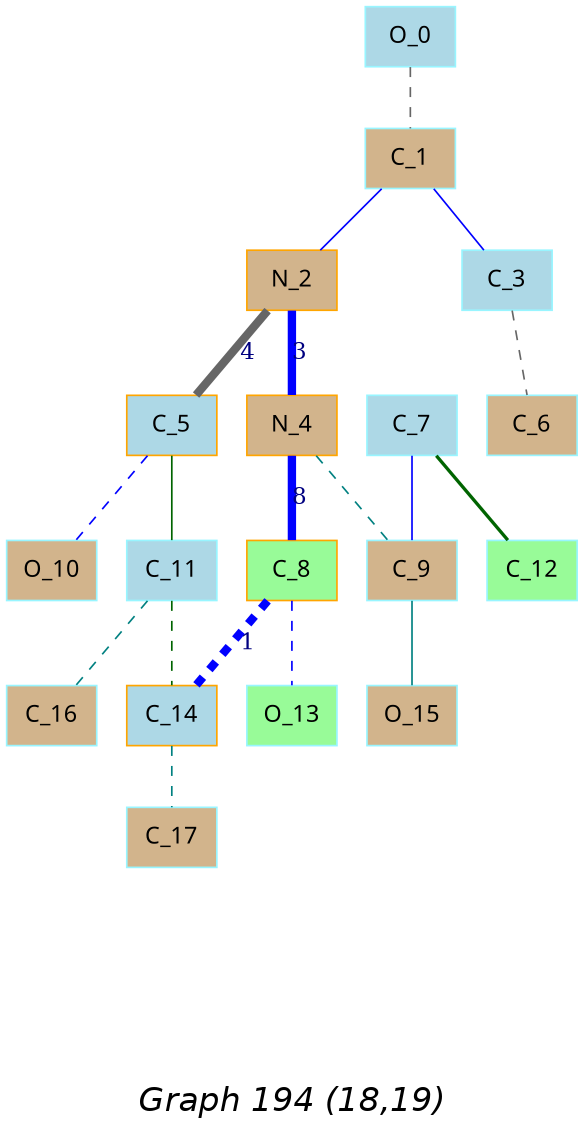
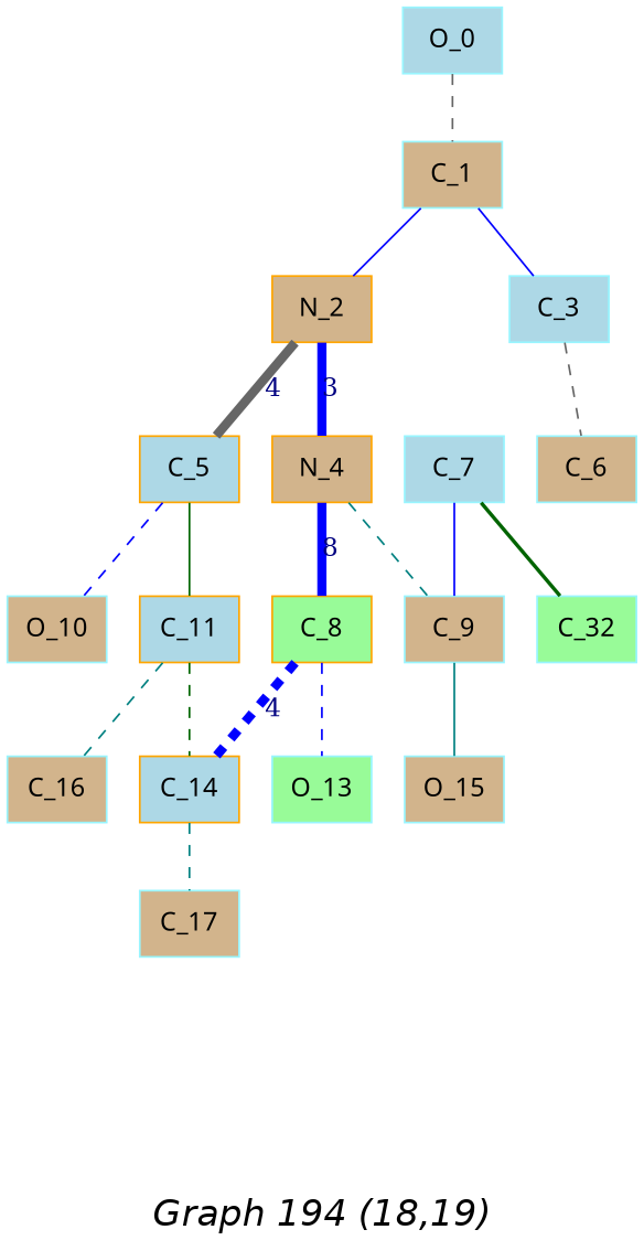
  graph {
    fontname="Helvetica-Oblique"
    fontsize=20
    label="\n\nGraph 194 (18,19)"
    node [color=cadetblue1 fillcolor=tan fontname="Helvetica-Outline" shape=box sides=4 style=filled]
    edge [color=blue style=dashed]
    O_0 [fillcolor=lightblue]
    C_1
    N_2 [color=orange]
    C_3 [fillcolor=lightblue]
    N_4 [color=orange]
    C_5 [color=orange fillcolor=lightblue]
    C_6
    C_8 [color=orange fillcolor=palegreen]
    C_9
    O_10
-   C_11 [fillcolor=lightblue]
+   C_11 [color=orange fillcolor=lightblue]
    C_7 [fillcolor=lightblue]
-   C_12 [fillcolor=palegreen]
+   C_12 [fillcolor=palegreen label=C_32]
    O_13 [fillcolor=palegreen]
    C_14 [color=orange fillcolor=lightblue]
    O_15
    C_16
    C_17
    O_0 -- C_1 [color=gray40]
    C_1 -- N_2 [style=solid]
    C_1 -- C_3 [style=solid]
    N_2 -- N_4 [fontcolor=navy label=3 penwidth=5 style=bold]
    N_2 -- C_5 [color=gray40 fontcolor=navy label=4 penwidth=5 style=solid]
    C_3 -- C_6 [color=gray40]
    N_4 -- C_8 [fontcolor=navy label=8 penwidth=5 style=bold]
    N_4 -- C_9 [color=teal]
    C_5 -- O_10
    C_5 -- C_11 [color=darkgreen style=solid]
    C_8 -- O_13
-   C_8 -- C_14 [fontcolor=navy label=1 penwidth=5]
+   C_8 -- C_14 [fontcolor=navy label=4 penwidth=5]
    C_9 -- O_15 [color=teal style=solid]
    C_11 -- C_14 [color=darkgreen]
    C_11 -- C_16 [color=teal]
    C_7 -- C_9 [style=solid]
    C_7 -- C_12 [color=darkgreen style=bold]
    C_14 -- C_17 [color=teal]
  }
